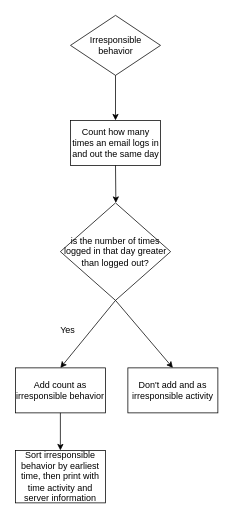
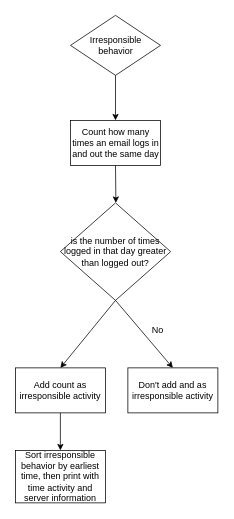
  <mxCell id="0" />
  <mxCell id="1" parent="0" />
  <mxCell id="2" value="Irresponsible behavior" style="rhombus;whiteSpace=wrap;html=1;" vertex="1" parent="1"><mxGeometry x="93.5" y="20" width="120" height="80" as="geometry" /></mxCell>
  <mxCell id="3" value="Count how many times an email logs in and out the same day" style="rounded=0;whiteSpace=wrap;html=1;" vertex="1" parent="1"><mxGeometry x="93.5" y="160" width="120" height="60" as="geometry" /></mxCell>
  <mxCell id="4" value="" style="endArrow=classic;html=1;exitX=0.5;exitY=1;exitDx=0;exitDy=0;entryX=0.5;entryY=0;entryDx=0;entryDy=0;" edge="1" parent="1" source="2" target="3"><mxGeometry width="50" height="50" relative="1" as="geometry"><mxPoint x="129.5" y="410" as="sourcePoint" /><mxPoint x="179.5" y="360" as="targetPoint" /></mxGeometry></mxCell>
  <mxCell id="5" value="" style="endArrow=classic;html=1;exitX=0.5;exitY=1;exitDx=0;exitDy=0;" edge="1" parent="1" source="3"><mxGeometry width="50" height="50" relative="1" as="geometry"><mxPoint x="163.5" y="230" as="sourcePoint" /><mxPoint x="154" y="270" as="targetPoint" /></mxGeometry></mxCell>
  <mxCell id="6" value="is the number of times logged in that day greater than logged out?" style="rhombus;whiteSpace=wrap;html=1;" vertex="1" parent="1"><mxGeometry x="80" y="270" width="147" height="130" as="geometry" /></mxCell>
  <mxCell id="7" value="" style="endArrow=classic;html=1;exitX=0.5;exitY=1;exitDx=0;exitDy=0;" edge="1" parent="1" source="6"><mxGeometry width="50" height="50" relative="1" as="geometry"><mxPoint x="270" y="340" as="sourcePoint" /><mxPoint x="230" y="490" as="targetPoint" /></mxGeometry></mxCell>
  <mxCell id="8" value="" style="endArrow=classic;html=1;exitX=0.5;exitY=1;exitDx=0;exitDy=0;" edge="1" parent="1" source="6"><mxGeometry width="50" height="50" relative="1" as="geometry"><mxPoint x="163.5" y="420" as="sourcePoint" /><mxPoint x="80" y="490" as="targetPoint" /></mxGeometry></mxCell>
  <mxCell id="9" value="Don't add and as irresponsible activity" style="rounded=0;whiteSpace=wrap;html=1;" vertex="1" parent="1"><mxGeometry x="170" y="490" width="120" height="60" as="geometry" /></mxCell>
- <mxCell id="10" value="Add count as irresponsible behavior" style="rounded=0;whiteSpace=wrap;html=1;" vertex="1" parent="1"><mxGeometry x="20" y="490" width="120" height="60" as="geometry" /></mxCell>
- <mxCell id="11" value="Yes" style="text;html=1;strokeColor=none;fillColor=none;align=center;verticalAlign=middle;whiteSpace=wrap;rounded=0;" vertex="1" parent="1"><mxGeometry x="70" y="430" width="40" height="20" as="geometry" /></mxCell>
+ <mxCell id="10" value="Add count as irresponsible activity" style="rounded=0;whiteSpace=wrap;html=1;" vertex="1" parent="1"><mxGeometry x="20" y="490" width="120" height="60" as="geometry" /></mxCell>
+ <mxCell id="12" value="No" style="text;html=1;strokeColor=none;fillColor=none;align=center;verticalAlign=middle;whiteSpace=wrap;rounded=0;" vertex="1" parent="1"><mxGeometry x="190" y="430" width="40" height="20" as="geometry" /></mxCell>
  <mxCell id="13" value="Sort irresponsible behavior by earliest time, then print with time activity and server information" style="rounded=0;whiteSpace=wrap;html=1;" vertex="1" parent="1"><mxGeometry x="20" y="600" width="120" height="70" as="geometry" /></mxCell>
  <mxCell id="14" value="" style="endArrow=classic;html=1;exitX=0.5;exitY=1;exitDx=0;exitDy=0;" edge="1" parent="1" source="10" target="13"><mxGeometry width="50" height="50" relative="1" as="geometry"><mxPoint x="163.5" y="410" as="sourcePoint" /><mxPoint x="90" y="500" as="targetPoint" /></mxGeometry></mxCell>
